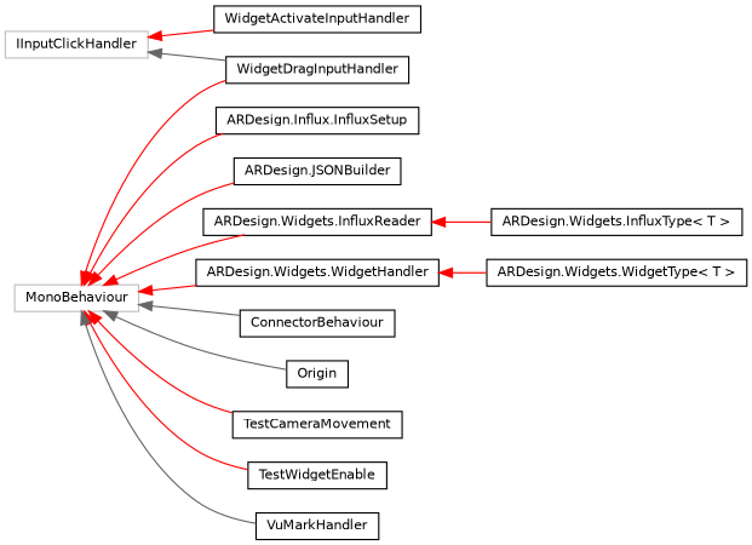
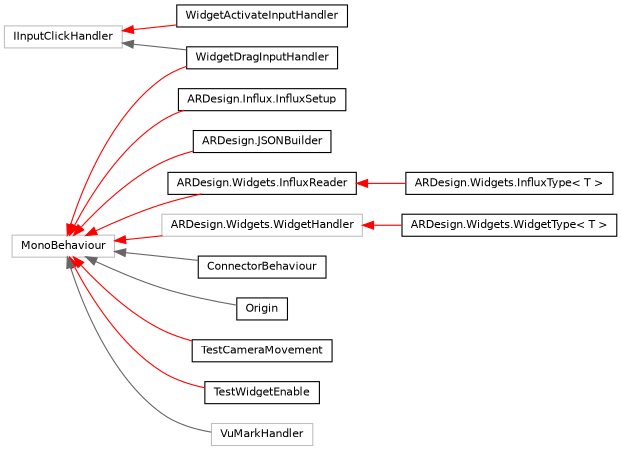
  digraph {
    rankdir=LR
    node [color=black fillcolor=white fontname=Helvetica fontsize=10 shape=record style=filled]
    edge [color=red dir=back fontname=Helvetica fontsize=10 labelfontname=Helvetica labelfontsize=10 style=solid]
    n1 [color=grey75 height=0.2 label=IInputClickHandler width=0.4]
    n2 [height=0.2 label=WidgetActivateInputHandler width=0.4]
    n3 [height=0.2 label=WidgetDragInputHandler width=0.4]
    n4 [color=grey75 height=0.2 label=MonoBehaviour width=0.4]
    n5 [height=0.2 label="ARDesign.Influx.InfluxSetup" width=0.4]
    n6 [height=0.2 label="ARDesign.JSONBuilder" width=0.4]
    n7 [height=0.2 label="ARDesign.Widgets.InfluxReader" width=0.4]
-   n8 [height=0.2 label="ARDesign.Widgets.WidgetHandler" width=0.4]
+   n8 [color=grey75 height=0.2 label="ARDesign.Widgets.WidgetHandler" width=0.4]
    n9 [height=0.2 label=ConnectorBehaviour width=0.4]
    n10 [height=0.2 label=Origin width=0.4]
    n11 [height=0.2 label=TestCameraMovement width=0.4]
    n12 [height=0.2 label=TestWidgetEnable width=0.4]
-   n13 [height=0.2 label=VuMarkHandler width=0.4]
+   n13 [color=grey75 height=0.2 label=VuMarkHandler width=0.4]
    n14 [height=0.2 label="ARDesign.Widgets.InfluxType\< T \>" width=0.4]
    n15 [height=0.2 label="ARDesign.Widgets.WidgetType\< T \>" width=0.4]
    n1 -> n2
    n1 -> n3 [color=gray40]
    n4 -> n3
    n4 -> n5
    n4 -> n6
    n4 -> n7
    n4 -> n8
    n4 -> n9 [color=gray40]
    n4 -> n10 [color=gray40]
    n4 -> n11
    n4 -> n12
    n4 -> n13 [color=gray40]
    n7 -> n14
    n8 -> n15
  }
